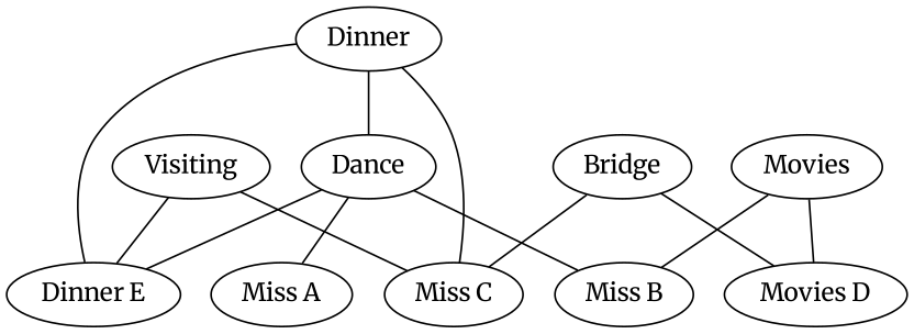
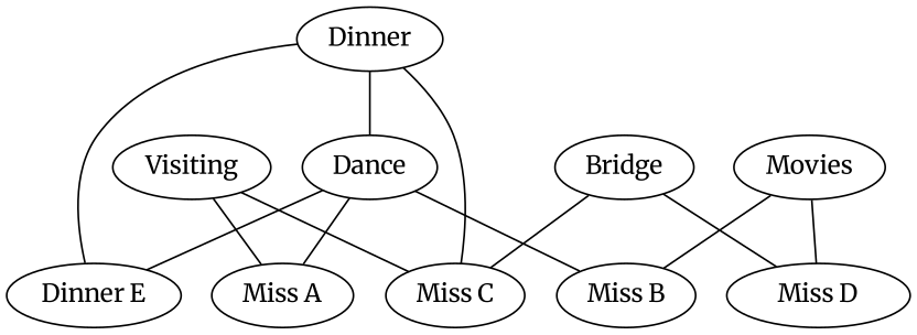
  graph {
    fontname=Merriweather
    node [fontname=Merriweather type=0]
    edge [fontname=Merriweather]
    n1 [label="Dinner E"]
    Bridge [type=1]
    "Miss C"
-   "Miss D" [label="Movies D"]
+   "Miss D"
    Dinner [type=1]
    Dance [type=1]
    Movies [type=1]
    "Miss B"
    "Miss A"
    Visiting [type=1]
    Bridge -- "Miss C"
    Bridge -- "Miss D"
    Dinner -- n1
    Dinner -- "Miss C"
    Dinner -- Dance
    Dance -- n1
    Dance -- "Miss B"
    Dance -- "Miss A"
    Movies -- "Miss D"
    Movies -- "Miss B"
-   Visiting -- n1
+   Visiting -- "Miss A"
    Visiting -- "Miss C"
  }
